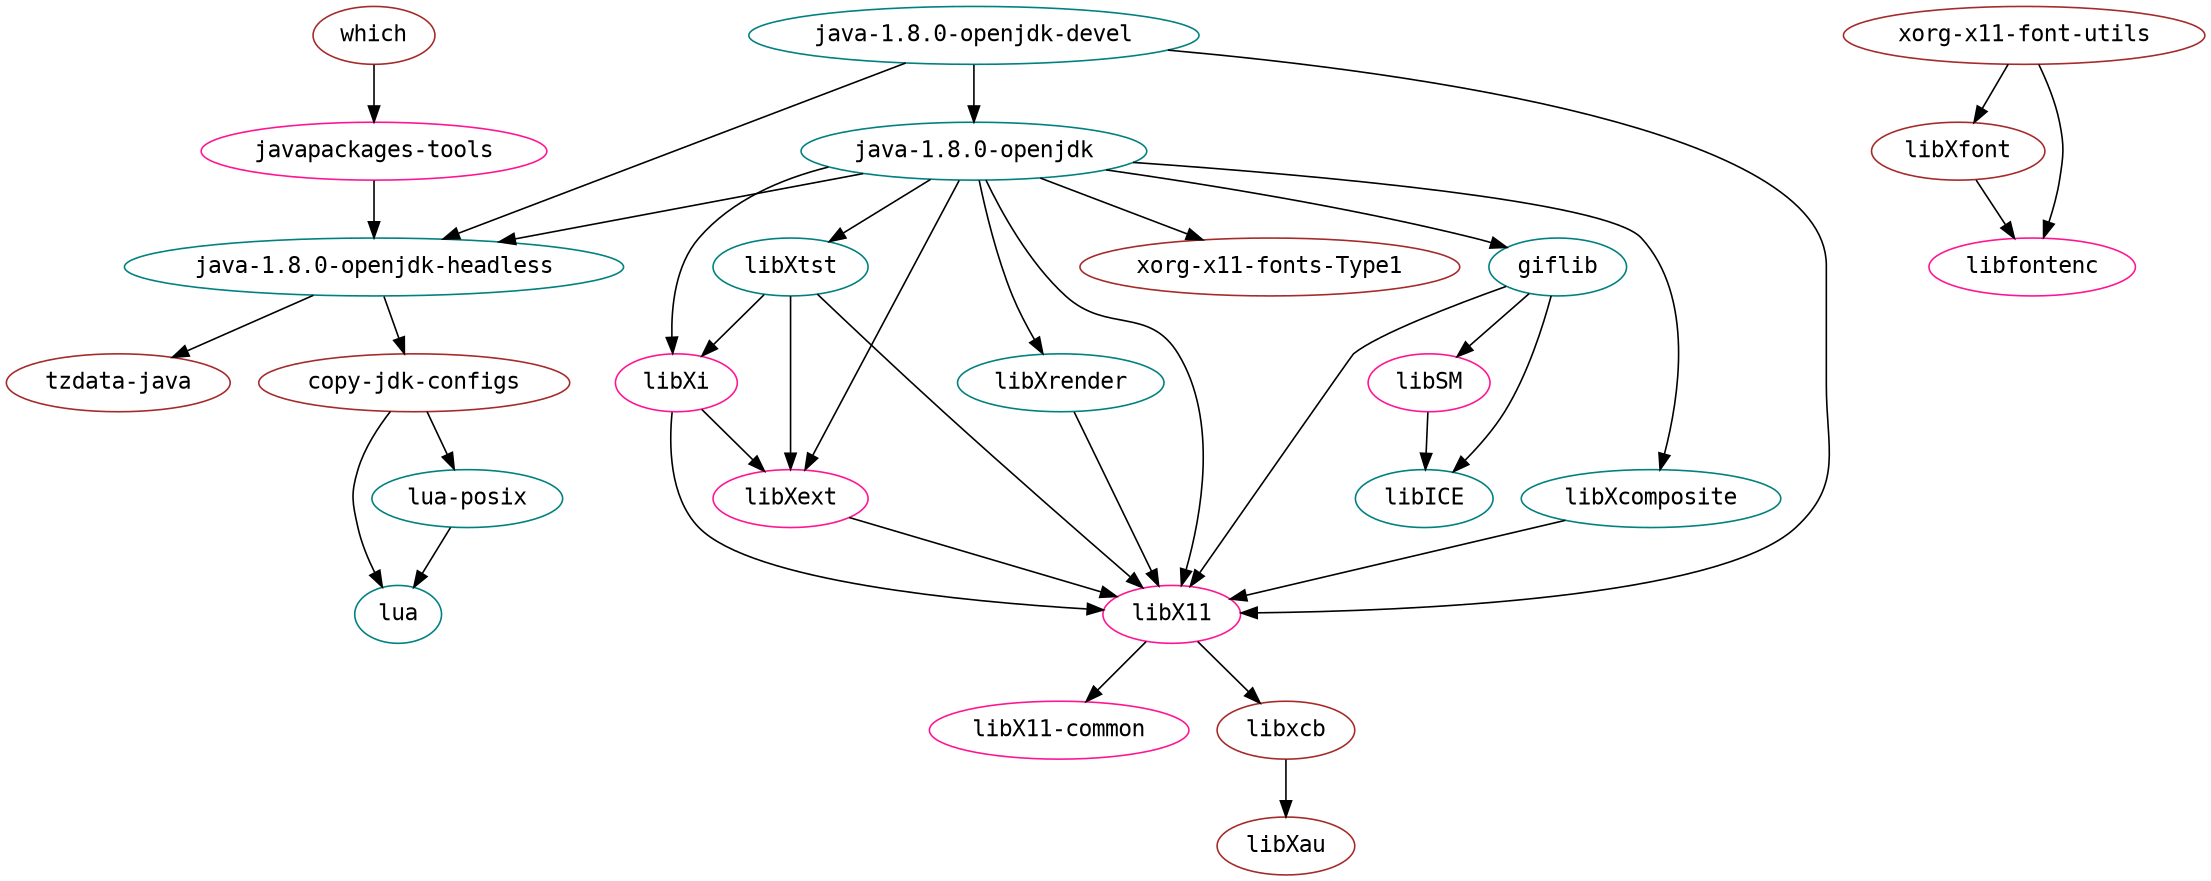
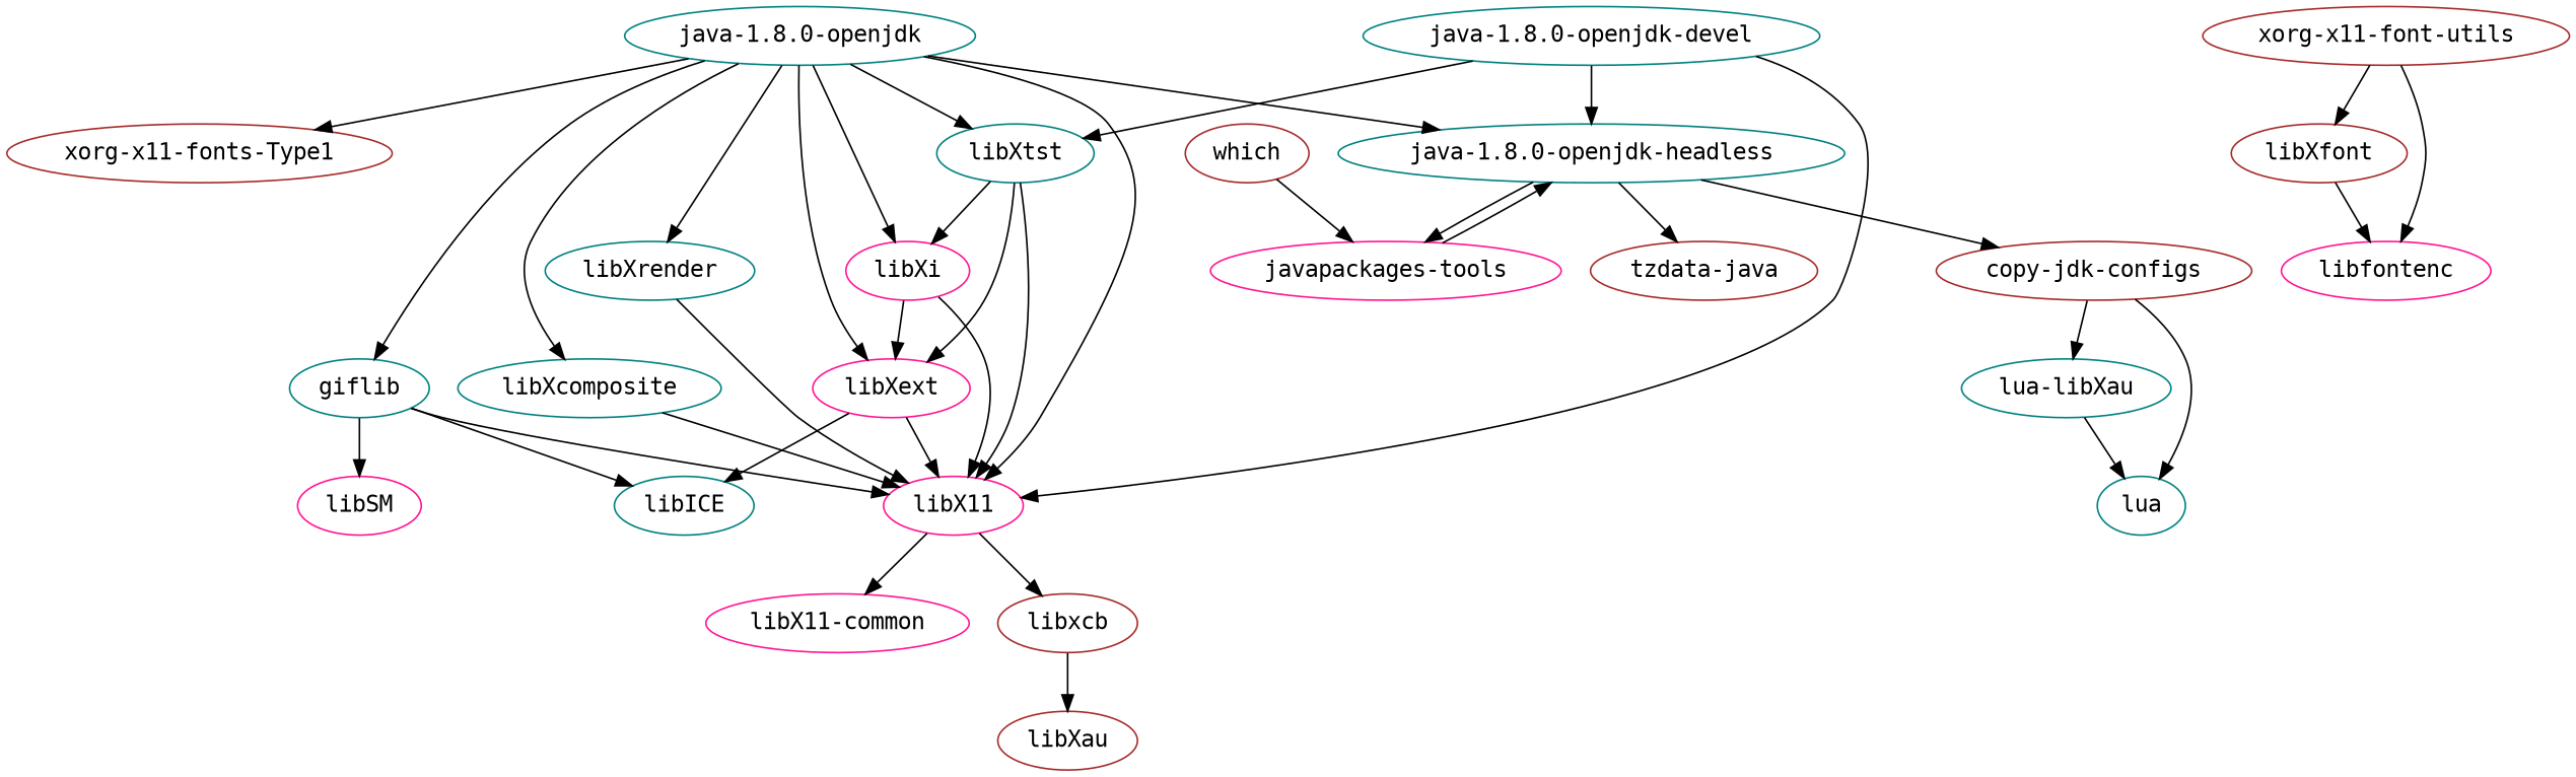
  strict digraph {
    node [color=teal fontname=monospace]
    "copy-jdk-configs" [color=brown]
    lua
-   "lua-posix"
+   "lua-posix" [label="lua-libXau"]
    giflib
    libICE
    libSM [color=deeppink]
    libX11 [color=deeppink]
    "libX11-common" [color=deeppink]
    libxcb [color=brown]
    libXau [color=brown]
    "java-1.8.0-openjdk-devel"
    "java-1.8.0-openjdk"
    "java-1.8.0-openjdk-headless"
    libXcomposite
    libXext [color=deeppink]
    libXi [color=deeppink]
    libXrender
    libXtst
    "xorg-x11-fonts-Type1" [color=brown]
    "javapackages-tools" [color=deeppink]
    "tzdata-java" [color=brown]
    which [color=brown]
    libXfont [color=brown]
    libfontenc [color=deeppink]
    "xorg-x11-font-utils" [color=brown]
    "copy-jdk-configs" -> lua
    "copy-jdk-configs" -> "lua-posix"
    "lua-posix" -> lua
    giflib -> libICE
    giflib -> libSM
    giflib -> libX11
-   libSM -> libICE
+   libXext -> libICE
    libX11 -> "libX11-common"
    libX11 -> libxcb
    libxcb -> libXau
    "java-1.8.0-openjdk-devel" -> libX11
-   "java-1.8.0-openjdk-devel" -> "java-1.8.0-openjdk"
+   "java-1.8.0-openjdk-devel" -> libXtst
    "java-1.8.0-openjdk-devel" -> "java-1.8.0-openjdk-headless"
    "java-1.8.0-openjdk" -> giflib
    "java-1.8.0-openjdk" -> libX11
    "java-1.8.0-openjdk" -> "java-1.8.0-openjdk-headless"
    "java-1.8.0-openjdk" -> libXcomposite
    "java-1.8.0-openjdk" -> libXext
    "java-1.8.0-openjdk" -> libXi
    "java-1.8.0-openjdk" -> libXrender
    "java-1.8.0-openjdk" -> libXtst
    "java-1.8.0-openjdk" -> "xorg-x11-fonts-Type1"
    "java-1.8.0-openjdk-headless" -> "copy-jdk-configs"
+   "java-1.8.0-openjdk-headless" -> "javapackages-tools"
    "java-1.8.0-openjdk-headless" -> "tzdata-java"
    libXcomposite -> libX11
    libXext -> libX11
    libXi -> libX11
    libXi -> libXext
    libXrender -> libX11
    libXtst -> libX11
    libXtst -> libXext
    libXtst -> libXi
    "javapackages-tools" -> "java-1.8.0-openjdk-headless"
    which -> "javapackages-tools"
    libXfont -> libfontenc
    "xorg-x11-font-utils" -> libXfont
    "xorg-x11-font-utils" -> libfontenc
  }
